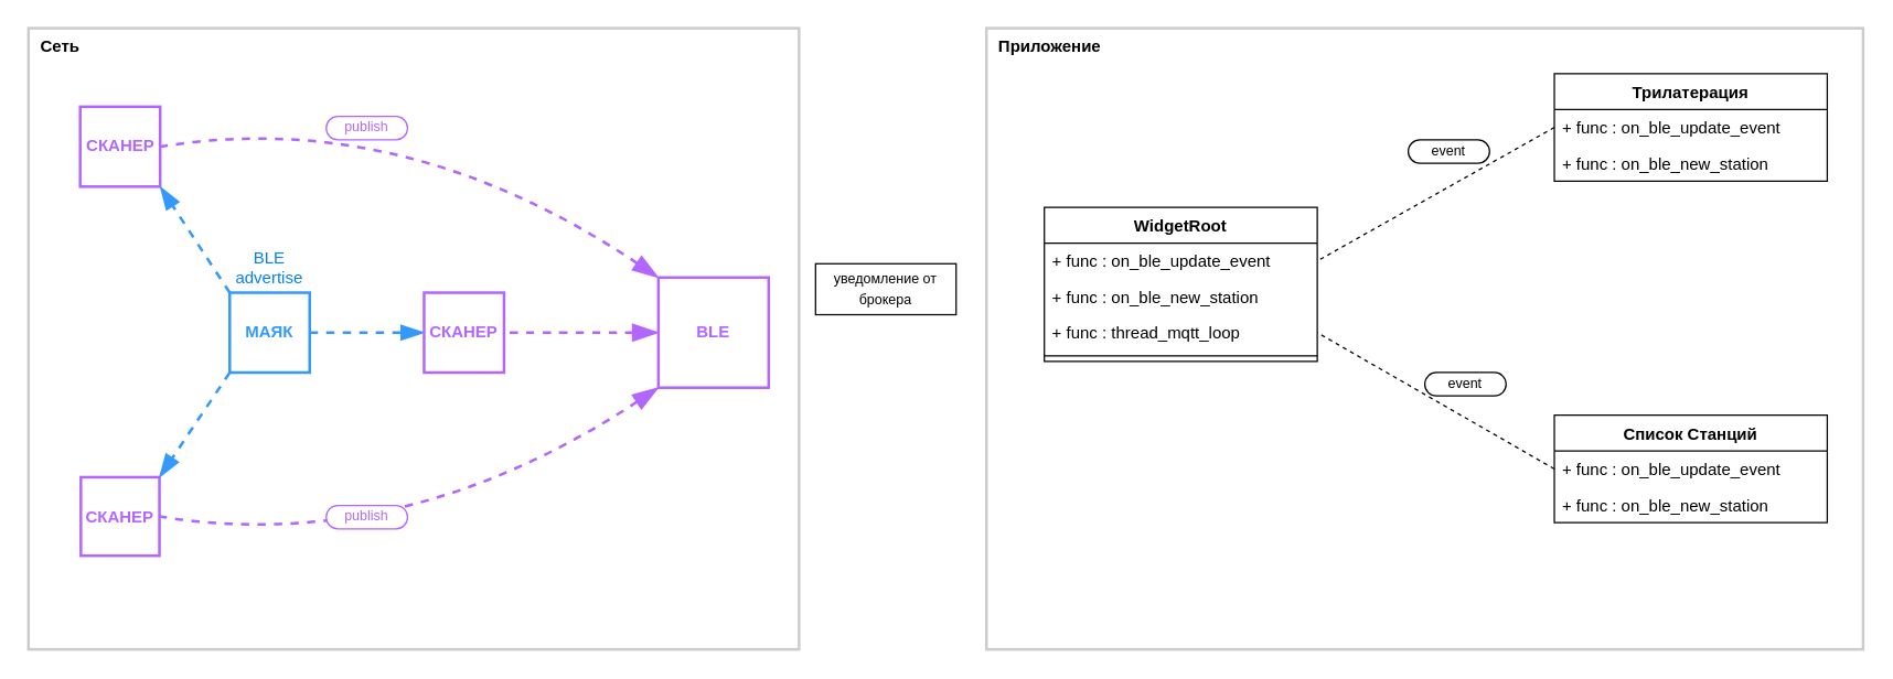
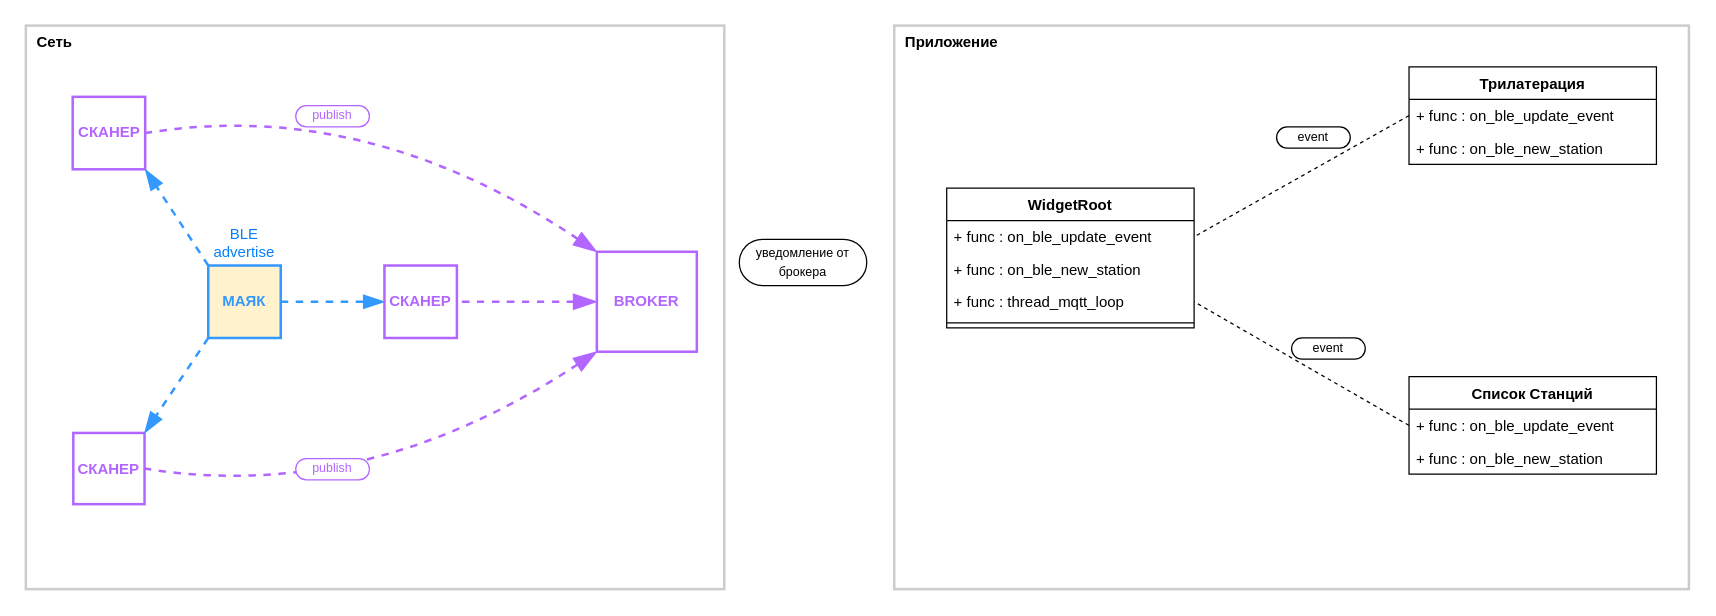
  <mxCell id="0" />
  <mxCell id="1" parent="0" />
  <mxCell id="2" value="&lt;b&gt;Приложение&lt;/b&gt;" style="rounded=0;html=1;fontColor=#000000;strokeColor=#CCCCCC;strokeWidth=2;align=left;verticalAlign=top;spacingLeft=7;" parent="1" vertex="1"><mxGeometry x="715" y="20" width="636" height="451" as="geometry" /></mxCell>
  <mxCell id="3" value="&lt;b&gt;Сеть&amp;nbsp;&lt;/b&gt;" style="rounded=0;html=1;fontColor=#000000;strokeColor=#CCCCCC;strokeWidth=2;align=left;verticalAlign=top;spacingLeft=7;" parent="1" vertex="1"><mxGeometry x="20" y="20" width="559" height="451" as="geometry" /></mxCell>
  <mxCell id="4" value="" style="group;fontColor=#B266FF;" parent="1" vertex="1" connectable="0"><mxGeometry x="58" y="346" width="57" height="58" as="geometry" /></mxCell>
  <mxCell id="5" value="&lt;span style=&quot;font-weight: 700;&quot;&gt;&lt;font color=&quot;#b266ff&quot;&gt;СКАНЕР&lt;/font&gt;&lt;/span&gt;" style="whiteSpace=wrap;html=1;aspect=fixed;strokeWidth=2;strokeColor=#B266FF;" parent="4" vertex="1"><mxGeometry width="57" height="57" as="geometry" /></mxCell>
  <mxCell id="6" value="" style="endArrow=none;dashed=1;html=1;entryX=1;entryY=0.5;entryDx=0;entryDy=0;strokeWidth=2;exitX=0;exitY=1;exitDx=0;exitDy=0;curved=1;fontColor=#000000;strokeColor=#B266FF;startArrow=blockThin;startFill=1;endSize=16;startSize=14;" parent="1" source="12" target="5" edge="1"><mxGeometry width="50" height="50" relative="1" as="geometry"><mxPoint x="26" y="519" as="sourcePoint" /><mxPoint x="457" y="451" as="targetPoint" /><Array as="points"><mxPoint x="292" y="403" /></Array></mxGeometry></mxCell>
  <mxCell id="7" value="&lt;span style=&quot;font-weight: 700;&quot;&gt;&lt;font color=&quot;#b266ff&quot;&gt;СКАНЕР&lt;/font&gt;&lt;/span&gt;" style="whiteSpace=wrap;html=1;aspect=fixed;strokeWidth=2;strokeColor=#B266FF;" parent="1" vertex="1"><mxGeometry x="57.5" y="77" width="58" height="58" as="geometry" /></mxCell>
- <mxCell id="8" value="&lt;span style=&quot;font-weight: 700;&quot;&gt;&lt;font color=&quot;#3399ff&quot;&gt;МАЯК&lt;/font&gt;&lt;/span&gt;" style="whiteSpace=wrap;html=1;aspect=fixed;strokeWidth=2;strokeColor=#3399FF;" parent="1" vertex="1"><mxGeometry x="166" y="212" width="58" height="58" as="geometry" /></mxCell>
+ <mxCell id="8" value="&lt;span style=&quot;font-weight: 700;&quot;&gt;&lt;font color=&quot;#3399ff&quot;&gt;МАЯК&lt;/font&gt;&lt;/span&gt;" style="whiteSpace=wrap;html=1;aspect=fixed;strokeWidth=2;strokeColor=#3399FF;fillColor=#fff2cc;" parent="1" vertex="1"><mxGeometry x="166" y="212" width="58" height="58" as="geometry" /></mxCell>
  <mxCell id="9" value="" style="endArrow=blockThin;dashed=1;html=1;rounded=0;strokeWidth=2;exitX=0;exitY=1;exitDx=0;exitDy=0;strokeColor=#3399FF;fontColor=#000000;endFill=1;entryX=1;entryY=0;entryDx=0;entryDy=0;startSize=15;endSize=12;" parent="1" source="8" target="5" edge="1"><mxGeometry width="50" height="50" relative="1" as="geometry"><mxPoint x="407" y="329" as="sourcePoint" /><mxPoint x="-191" y="312" as="targetPoint" /></mxGeometry></mxCell>
  <mxCell id="10" value="" style="endArrow=blockThin;dashed=1;html=1;rounded=0;entryX=1;entryY=1;entryDx=0;entryDy=0;strokeWidth=2;exitX=0;exitY=0;exitDx=0;exitDy=0;strokeColor=#3399FF;fontColor=#000000;endFill=1;endSize=12;" parent="1" source="8" target="7" edge="1"><mxGeometry width="50" height="50" relative="1" as="geometry"><mxPoint x="-16" y="235" as="sourcePoint" /><mxPoint x="139" y="204" as="targetPoint" /></mxGeometry></mxCell>
  <mxCell id="11" value="" style="endArrow=blockThin;dashed=1;html=1;rounded=0;entryX=0;entryY=0.5;entryDx=0;entryDy=0;strokeWidth=2;exitX=1;exitY=0.5;exitDx=0;exitDy=0;strokeColor=#3399FF;fontColor=#000000;startArrow=none;startFill=0;endFill=1;startSize=17;endSize=12;" parent="1" source="8" target="28" edge="1"><mxGeometry width="50" height="50" relative="1" as="geometry"><mxPoint x="197" y="204" as="sourcePoint" /><mxPoint x="456" y="276" as="targetPoint" /></mxGeometry></mxCell>
- <mxCell id="12" value="&lt;span style=&quot;font-weight: 700;&quot;&gt;BLE&lt;/span&gt;" style="whiteSpace=wrap;html=1;aspect=fixed;strokeWidth=2;strokeColor=#B266FF;fontColor=#B266FF;" parent="1" vertex="1"><mxGeometry x="477" y="201" width="80" height="80" as="geometry" /></mxCell>
+ <mxCell id="12" value="&lt;span style=&quot;font-weight: 700;&quot;&gt;BROKER&lt;/span&gt;" style="whiteSpace=wrap;html=1;aspect=fixed;strokeWidth=2;strokeColor=#B266FF;fontColor=#B266FF;" parent="1" vertex="1"><mxGeometry x="477" y="201" width="80" height="80" as="geometry" /></mxCell>
  <mxCell id="13" value="&lt;font color=&quot;#007fff&quot;&gt;BLE advertise&lt;/font&gt;" style="text;whiteSpace=wrap;html=1;align=center;verticalAlign=middle;" parent="1" vertex="1"><mxGeometry x="157" y="173" width="76" height="42" as="geometry" /></mxCell>
  <mxCell id="14" value="&lt;span style=&quot;&quot;&gt;&lt;font style=&quot;font-size: 10px;&quot;&gt;publish&lt;/font&gt;&lt;/span&gt;" style="rounded=1;whiteSpace=wrap;html=1;fontColor=#B266FF;strokeColor=#B266FF;strokeWidth=1;fillColor=default;arcSize=50;spacing=0;spacingBottom=3;" parent="1" vertex="1"><mxGeometry x="236" y="366.5" width="59" height="17" as="geometry" /></mxCell>
  <mxCell id="15" value="&lt;span style=&quot;&quot;&gt;&lt;font style=&quot;font-size: 10px;&quot;&gt;publish&lt;/font&gt;&lt;/span&gt;" style="rounded=1;whiteSpace=wrap;html=1;fontColor=#B266FF;strokeColor=#B266FF;strokeWidth=1;fillColor=default;arcSize=50;spacing=0;spacingBottom=3;" parent="1" vertex="1"><mxGeometry x="236" y="84" width="59" height="17" as="geometry" /></mxCell>
  <mxCell id="16" value="Трилатерация" style="swimlane;fontStyle=1;childLayout=stackLayout;horizontal=1;startSize=26;fillColor=none;horizontalStack=0;resizeParent=1;resizeParentMax=0;resizeLast=0;collapsible=1;marginBottom=0;fontColor=#000000;strokeColor=#000000;" parent="1" vertex="1"><mxGeometry x="1127" y="53" width="198" height="78" as="geometry" /></mxCell>
  <mxCell id="17" value="+ func : on_ble_update_event" style="text;strokeColor=none;fillColor=none;align=left;verticalAlign=top;spacingLeft=4;spacingRight=4;overflow=hidden;rotatable=0;points=[[0,0.5],[1,0.5]];portConstraint=eastwest;fontColor=#000000;" parent="16" vertex="1"><mxGeometry y="26" width="198" height="26" as="geometry" /></mxCell>
  <mxCell id="18" value="+ func : on_ble_new_station" style="text;strokeColor=none;fillColor=none;align=left;verticalAlign=top;spacingLeft=4;spacingRight=4;overflow=hidden;rotatable=0;points=[[0,0.5],[1,0.5]];portConstraint=eastwest;fontColor=#000000;" parent="16" vertex="1"><mxGeometry y="52" width="198" height="26" as="geometry" /></mxCell>
  <mxCell id="19" value="WidgetRoot" style="swimlane;fontStyle=1;childLayout=stackLayout;horizontal=1;startSize=26;fillColor=none;horizontalStack=0;resizeParent=1;resizeParentMax=0;resizeLast=0;collapsible=1;marginBottom=0;fontColor=#000000;strokeColor=#000000;" parent="1" vertex="1"><mxGeometry x="757" y="150" width="198" height="112" as="geometry" /></mxCell>
  <mxCell id="20" value="+ func : on_ble_update_event" style="text;strokeColor=none;fillColor=none;align=left;verticalAlign=top;spacingLeft=4;spacingRight=4;overflow=hidden;rotatable=0;points=[[0,0.5],[1,0.5]];portConstraint=eastwest;fontColor=#000000;" parent="19" vertex="1"><mxGeometry y="26" width="198" height="26" as="geometry" /></mxCell>
  <mxCell id="21" value="+ func : on_ble_new_station" style="text;strokeColor=none;fillColor=none;align=left;verticalAlign=top;spacingLeft=4;spacingRight=4;overflow=hidden;rotatable=0;points=[[0,0.5],[1,0.5]];portConstraint=eastwest;fontColor=#000000;" parent="19" vertex="1"><mxGeometry y="52" width="198" height="26" as="geometry" /></mxCell>
  <mxCell id="22" value="+ func : thread_mqtt_loop" style="text;strokeColor=none;fillColor=none;align=left;verticalAlign=top;spacingLeft=4;spacingRight=4;overflow=hidden;rotatable=0;points=[[0,0.5],[1,0.5]];portConstraint=eastwest;fontColor=#000000;" parent="19" vertex="1"><mxGeometry y="78" width="198" height="26" as="geometry" /></mxCell>
  <mxCell id="23" value="" style="line;strokeWidth=1;fillColor=none;align=left;verticalAlign=middle;spacingTop=-1;spacingLeft=3;spacingRight=3;rotatable=0;labelPosition=right;points=[];portConstraint=eastwest;fontColor=#000000;" parent="19" vertex="1"><mxGeometry y="104" width="198" height="8" as="geometry" /></mxCell>
  <mxCell id="24" value="" style="endArrow=none;html=1;rounded=0;strokeWidth=1;startArrow=none;startFill=0;endFill=0;endSize=15;startSize=12;entryX=1;entryY=0.5;entryDx=0;entryDy=0;dashed=1;exitX=0;exitY=0.5;exitDx=0;exitDy=0;" parent="1" source="17" target="20" edge="1"><mxGeometry width="50" height="50" relative="1" as="geometry"><mxPoint x="1234" y="522" as="sourcePoint" /><mxPoint x="1346" y="522" as="targetPoint" /></mxGeometry></mxCell>
  <mxCell id="25" value="Список Станций" style="swimlane;fontStyle=1;childLayout=stackLayout;horizontal=1;startSize=26;fillColor=none;horizontalStack=0;resizeParent=1;resizeParentMax=0;resizeLast=0;collapsible=1;marginBottom=0;fontColor=#000000;strokeColor=#000000;" parent="1" vertex="1"><mxGeometry x="1127" y="301" width="198" height="78" as="geometry" /></mxCell>
  <mxCell id="26" value="+ func : on_ble_update_event" style="text;strokeColor=none;fillColor=none;align=left;verticalAlign=top;spacingLeft=4;spacingRight=4;overflow=hidden;rotatable=0;points=[[0,0.5],[1,0.5]];portConstraint=eastwest;fontColor=#000000;" parent="25" vertex="1"><mxGeometry y="26" width="198" height="26" as="geometry" /></mxCell>
  <mxCell id="27" value="+ func : on_ble_new_station" style="text;strokeColor=none;fillColor=none;align=left;verticalAlign=top;spacingLeft=4;spacingRight=4;overflow=hidden;rotatable=0;points=[[0,0.5],[1,0.5]];portConstraint=eastwest;fontColor=#000000;" parent="25" vertex="1"><mxGeometry y="52" width="198" height="26" as="geometry" /></mxCell>
  <mxCell id="28" value="&lt;span style=&quot;font-weight: 700;&quot;&gt;&lt;font color=&quot;#b266ff&quot;&gt;СКАНЕР&lt;/font&gt;&lt;/span&gt;" style="whiteSpace=wrap;html=1;aspect=fixed;strokeWidth=2;fontColor=#808080;strokeColor=#B266FF;" parent="1" vertex="1"><mxGeometry x="307" y="212" width="58" height="58" as="geometry" /></mxCell>
  <mxCell id="29" value="" style="endArrow=none;dashed=1;html=1;entryX=1;entryY=0.5;entryDx=0;entryDy=0;strokeWidth=2;exitX=0;exitY=0;exitDx=0;exitDy=0;curved=1;fontColor=#000000;strokeColor=#B266FF;startArrow=blockThin;startFill=1;endSize=16;startSize=14;" parent="1" source="12" target="7" edge="1"><mxGeometry width="50" height="50" relative="1" as="geometry"><mxPoint x="487" y="294" as="sourcePoint" /><mxPoint x="125" y="384.5" as="targetPoint" /><Array as="points"><mxPoint x="292" y="77" /></Array></mxGeometry></mxCell>
  <mxCell id="30" value="" style="endArrow=none;dashed=1;html=1;entryX=1;entryY=0.5;entryDx=0;entryDy=0;strokeWidth=2;exitX=0;exitY=0.5;exitDx=0;exitDy=0;curved=1;fontColor=#000000;strokeColor=#B266FF;startArrow=blockThin;startFill=1;endSize=16;startSize=14;" parent="1" source="12" target="28" edge="1"><mxGeometry width="50" height="50" relative="1" as="geometry"><mxPoint x="487" y="294" as="sourcePoint" /><mxPoint x="125" y="384.5" as="targetPoint" /></mxGeometry></mxCell>
  <mxCell id="31" value="" style="endArrow=none;html=1;rounded=0;strokeWidth=1;startArrow=none;startFill=0;endFill=0;endSize=15;startSize=12;entryX=1;entryY=0.5;entryDx=0;entryDy=0;dashed=1;exitX=0;exitY=0.5;exitDx=0;exitDy=0;" parent="1" source="26" target="22" edge="1"><mxGeometry width="50" height="50" relative="1" as="geometry"><mxPoint x="1187" y="116" as="sourcePoint" /><mxPoint x="1059" y="218" as="targetPoint" /></mxGeometry></mxCell>
  <mxCell id="32" value="&lt;span style=&quot;font-size: 10px;&quot;&gt;event&lt;/span&gt;" style="rounded=1;whiteSpace=wrap;html=1;fontColor=#000000;strokeColor=#000000;strokeWidth=1;fillColor=default;arcSize=50;spacing=0;spacingBottom=2;" parent="1" vertex="1"><mxGeometry x="1021" y="101" width="59" height="17" as="geometry" /></mxCell>
  <mxCell id="33" value="&lt;span style=&quot;font-size: 10px;&quot;&gt;event&lt;/span&gt;" style="rounded=1;whiteSpace=wrap;html=1;fontColor=#000000;strokeColor=#000000;strokeWidth=1;fillColor=default;arcSize=50;spacing=0;spacingBottom=2;" parent="1" vertex="1"><mxGeometry x="1033" y="270" width="59" height="17" as="geometry" /></mxCell>
- <mxCell id="34" value="&lt;span style=&quot;font-size: 10px;&quot;&gt;уведомление от&lt;br&gt;брокера&lt;br&gt;&lt;/span&gt;" style="whiteSpace=wrap;html=1;fontColor=#000000;strokeColor=#000000;strokeWidth=1;fillColor=default;arcSize=50;spacing=0;spacingBottom=2;rounded=0;" parent="1" vertex="1"><mxGeometry x="591" y="191" width="102" height="37" as="geometry" /></mxCell>
+ <mxCell id="34" value="&lt;span style=&quot;font-size: 10px;&quot;&gt;уведомление от&lt;br&gt;брокера&lt;br&gt;&lt;/span&gt;" style="rounded=1;whiteSpace=wrap;html=1;fontColor=#000000;strokeColor=#000000;strokeWidth=1;fillColor=default;arcSize=50;spacing=0;spacingBottom=2;" parent="1" vertex="1"><mxGeometry x="591" y="191" width="102" height="37" as="geometry" /></mxCell>
